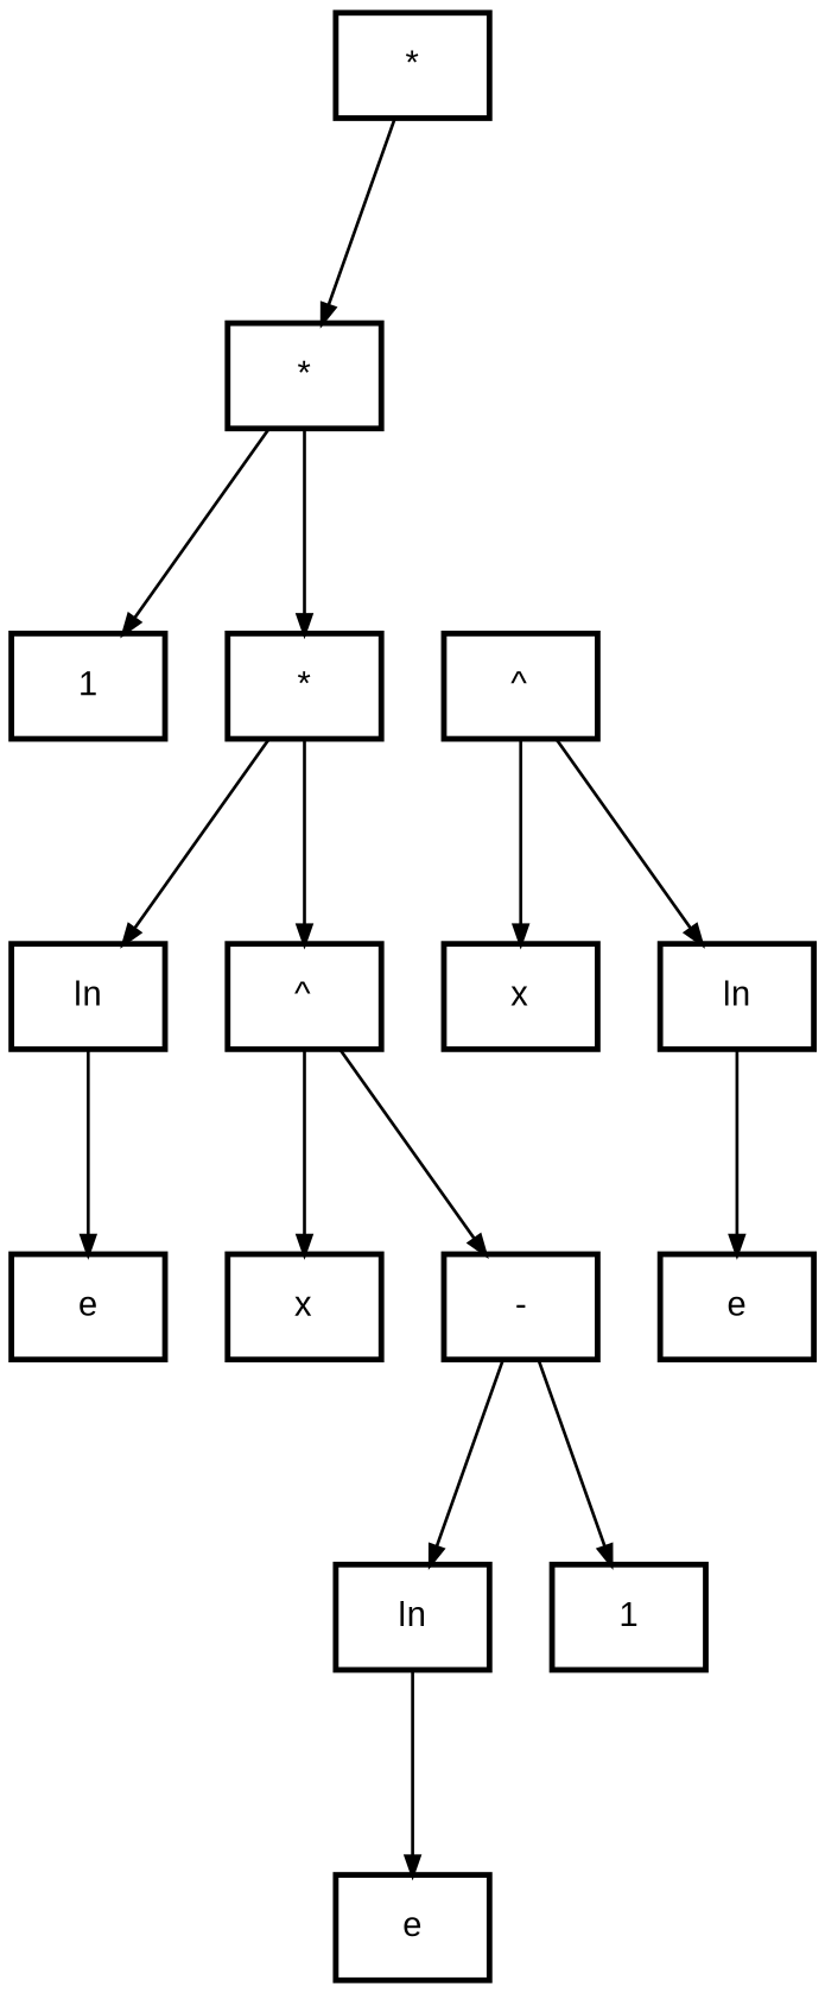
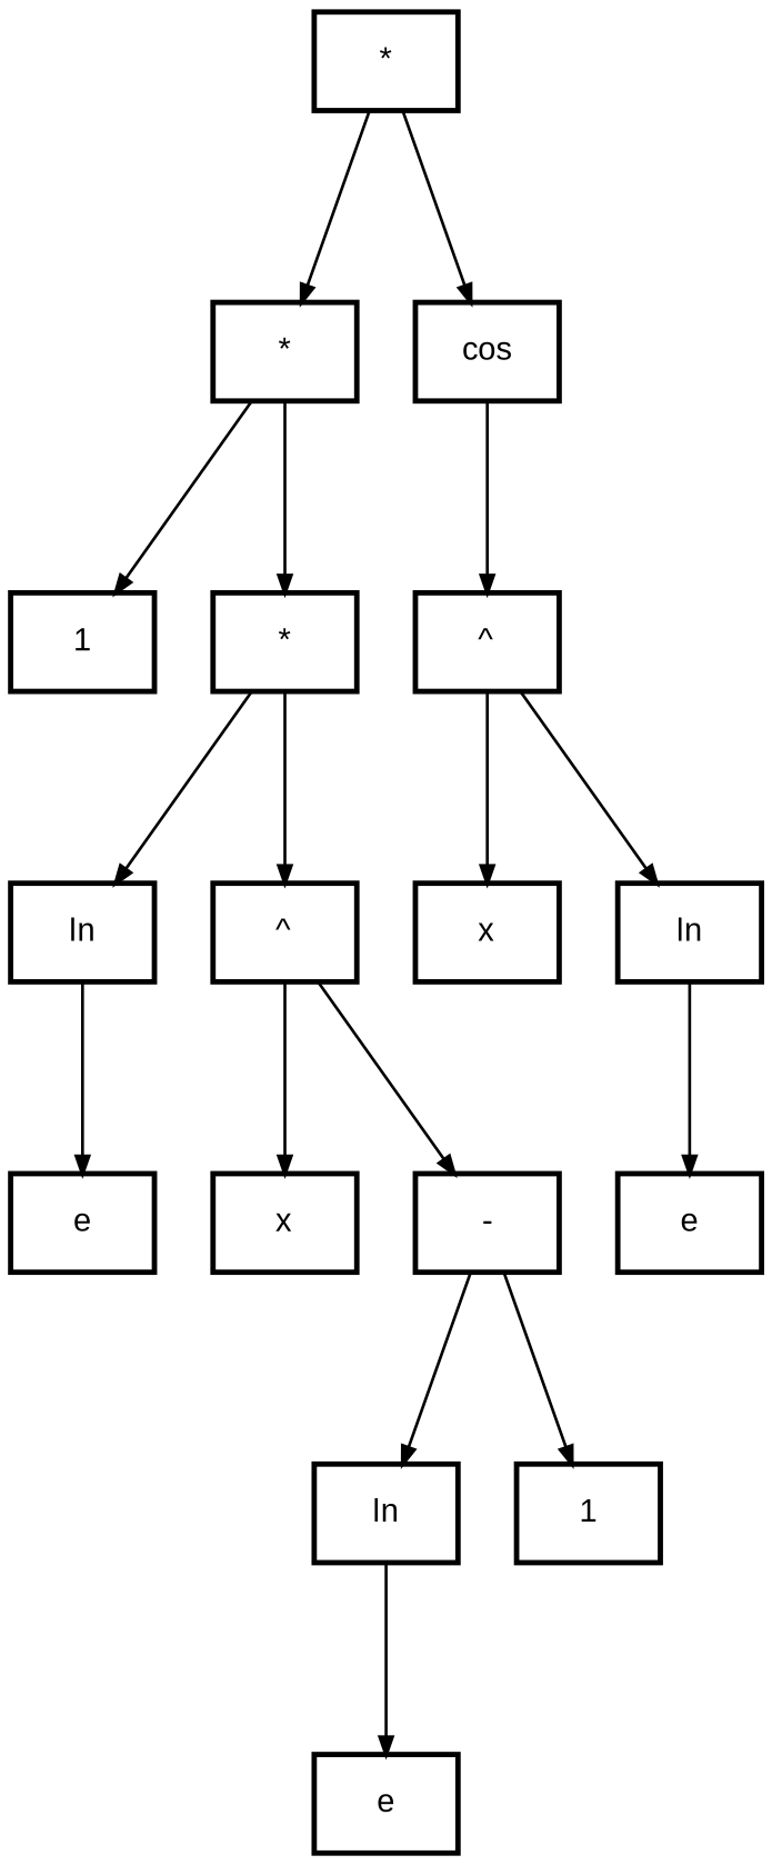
  digraph {
    bgcolor="#FFFFFF"
    compound=true
    newrank=true
    nodesep=0.3
    rankdir=TB
    ranksep=1
    splines=polyline
    node [color="#000000" fillcolor="#FFFFFF" fontcolor="#000000" fontname=Arial fontsize=12 margin=0.04 penwidth=2 shape=record style=filled]
    edge [arrowsize=0.7 color=black fontname=Arial penwidth=1.1 style=solid]
    n1 [label="*"]
    n2 [label="*"]
+   n3 [label=cos]
    n4 [label="1 "]
    n5 [label="*"]
    n6 [label=ln]
    n7 [label="^"]
    n8 [label="e "]
    n9 [label="x "]
    n10 [label="-"]
    n11 [label=ln]
    n12 [label="1 "]
    n13 [label="e "]
    n14 [label="^"]
    n15 [label="x "]
    n16 [label=ln]
    n17 [label="e "]
    n1 -> n2
+   n1 -> n3
    n2 -> n4
    n2 -> n5
+   n3 -> n14
    n5 -> n6
    n5 -> n7
    n6 -> n8
    n7 -> n9
    n7 -> n10
    n10 -> n11
    n10 -> n12
    n11 -> n13
    n14 -> n15
    n14 -> n16
    n16 -> n17
  }
